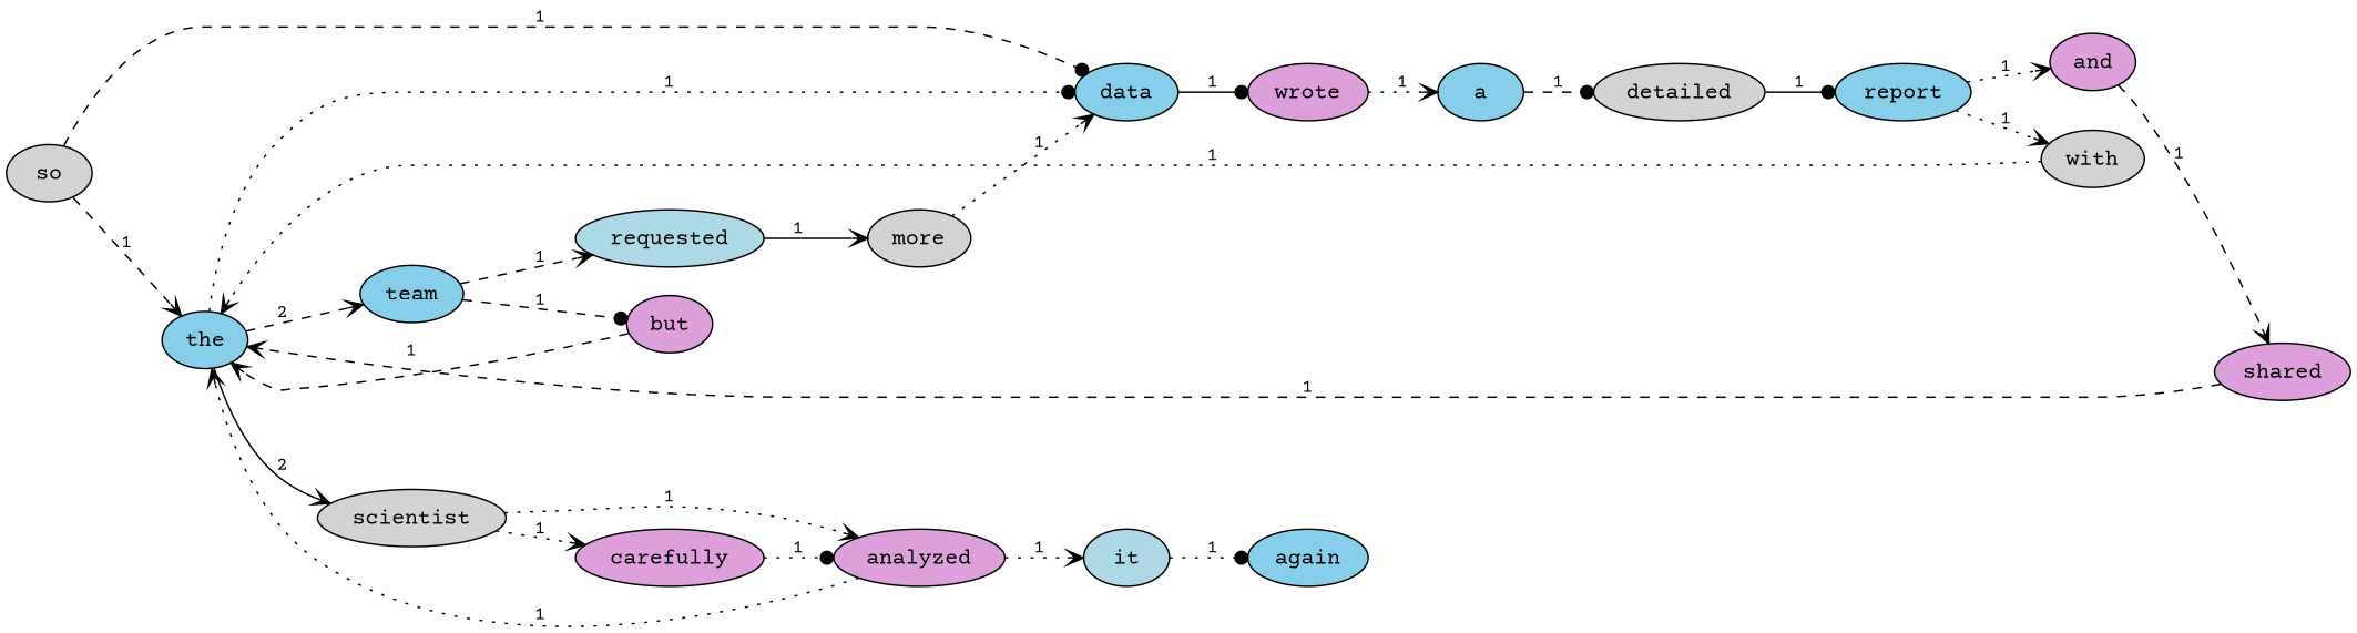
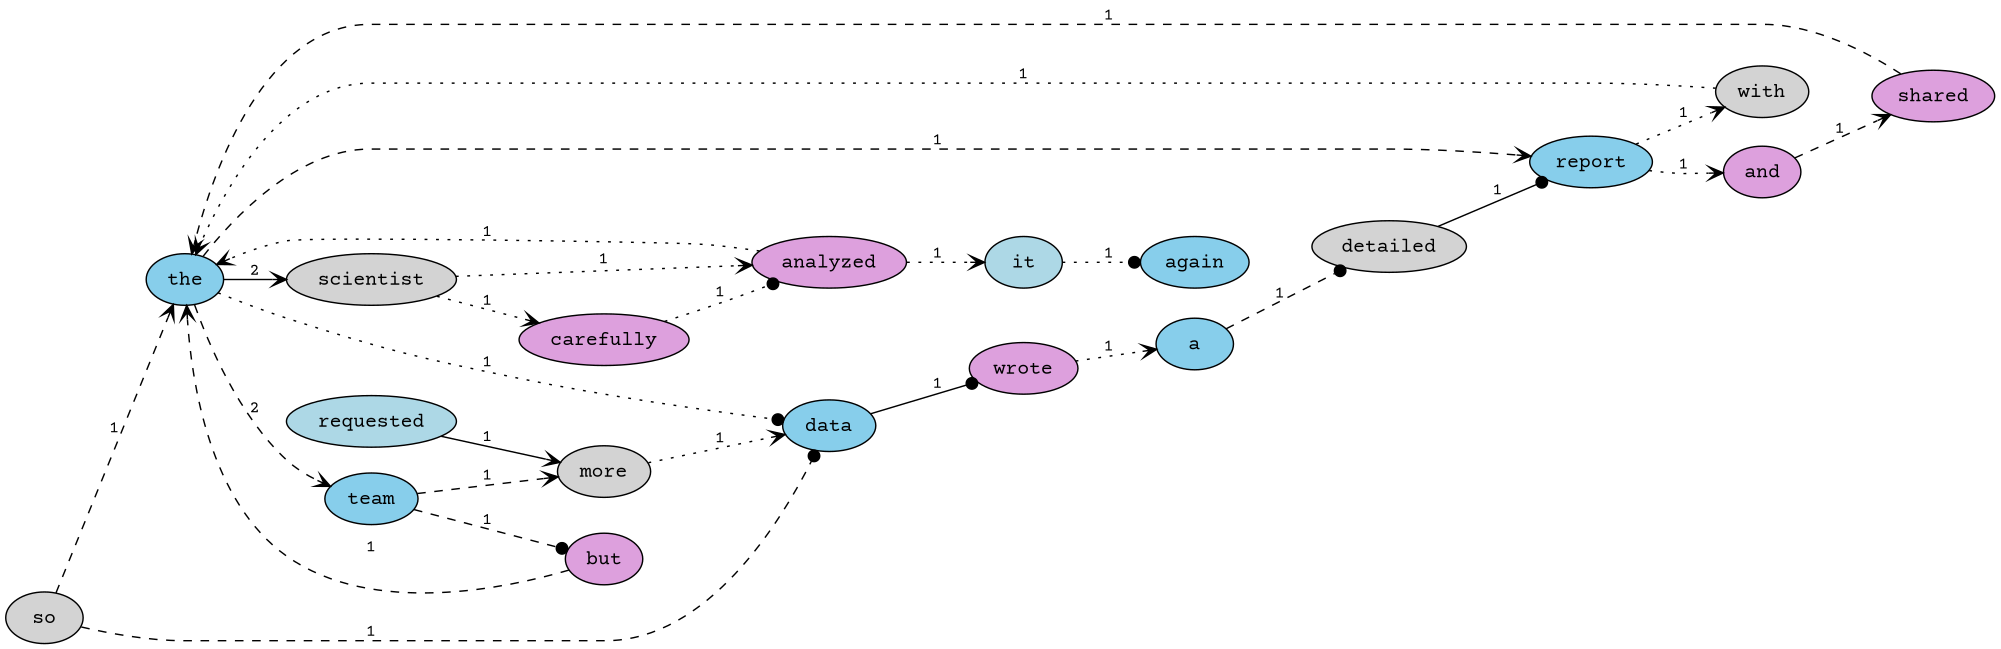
  digraph {
    fontname="Courier Prime"
    rankdir=LR
    node [fillcolor=skyblue fontname="Courier Prime" shape=ellipse style=filled]
    edge [arrowhead=vee fontname="Courier Prime" fontsize=12 style=dotted]
    the
    but [fillcolor=plum]
    data
    scientist [fillcolor=lightgrey]
    team
    report
    a
    detailed [fillcolor=lightgrey]
    shared [fillcolor=plum]
    wrote [fillcolor=plum]
    so [fillcolor=lightgrey]
    carefully [fillcolor=plum]
    analyzed [fillcolor=plum]
    it [fillcolor=lightblue]
    more [fillcolor=lightgrey]
    again
    requested [fillcolor=lightblue]
    with [fillcolor=lightgrey]
    and [fillcolor=plum]
    the -> data [arrowhead=dot label=1]
    the -> scientist [label=2 style=solid]
    the -> team [label=2 style=dashed]
+   the -> report [label=1 style=dashed]
    but -> the [label=1 style=dashed]
    data -> wrote [arrowhead=dot label=1 style=solid]
    scientist -> carefully [label=1]
    scientist -> analyzed [label=1]
    team -> but [arrowhead=dot label=1 style=dashed]
-   team -> requested [label=1 style=dashed]
+   team -> more [label=1 style=dashed]
    report -> with [label=1]
    report -> and [label=1]
    a -> detailed [arrowhead=dot label=1 style=dashed]
    detailed -> report [arrowhead=dot label=1 style=solid]
    shared -> the [label=1 style=dashed]
    wrote -> a [label=1]
    so -> the [label=1 style=dashed]
    so -> data [arrowhead=dot label=1 style=dashed]
    carefully -> analyzed [arrowhead=dot label=1]
    analyzed -> the [label=1]
    analyzed -> it [label=1]
    it -> again [arrowhead=dot label=1]
    more -> data [label=1]
    requested -> more [label=1 style=solid]
    with -> the [label=1]
    and -> shared [label=1 style=dashed]
  }
